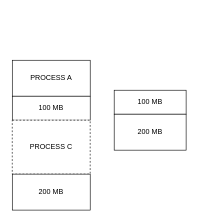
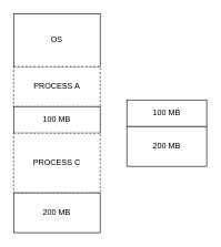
  <mxCell id="0" />
  <mxCell id="1" parent="0" />
  <mxCell id="2" value="" style="group" parent="1" vertex="1" connectable="0"><mxGeometry x="20" y="20" width="130" height="330" as="geometry" /></mxCell>
- <mxCell id="4" value="PROCESS A" style="rounded=0;whiteSpace=wrap;html=1;" parent="2" vertex="1"><mxGeometry y="80" width="130" height="60" as="geometry" /></mxCell>
+ <mxCell id="3" value="OS" style="rounded=0;whiteSpace=wrap;html=1;" parent="2" vertex="1"><mxGeometry width="130" height="80" as="geometry" /></mxCell>
+ <mxCell id="4" value="PROCESS A" style="rounded=0;whiteSpace=wrap;html=1;dashed=1;" parent="2" vertex="1"><mxGeometry y="80" width="130" height="60" as="geometry" /></mxCell>
  <mxCell id="5" value="100 MB" style="rounded=0;whiteSpace=wrap;html=1;" parent="2" vertex="1"><mxGeometry y="140" width="130" height="40" as="geometry" /></mxCell>
  <mxCell id="6" value="PROCESS C" style="rounded=0;whiteSpace=wrap;html=1;dashed=1;" parent="2" vertex="1"><mxGeometry y="180" width="130" height="90" as="geometry" /></mxCell>
  <mxCell id="7" value="200 MB" style="rounded=0;whiteSpace=wrap;html=1;" parent="2" vertex="1"><mxGeometry y="270" width="130" height="60" as="geometry" /></mxCell>
  <mxCell id="8" value="" style="group" parent="1" vertex="1" connectable="0"><mxGeometry x="190" y="120" width="120" height="130" as="geometry" /></mxCell>
  <mxCell id="9" value="100 MB" style="rounded=0;whiteSpace=wrap;html=1;" parent="8" vertex="1"><mxGeometry y="30" width="120" height="40" as="geometry" /></mxCell>
  <mxCell id="10" value="200 MB" style="rounded=0;whiteSpace=wrap;html=1;" parent="8" vertex="1"><mxGeometry y="70" width="120" height="60" as="geometry" /></mxCell>
